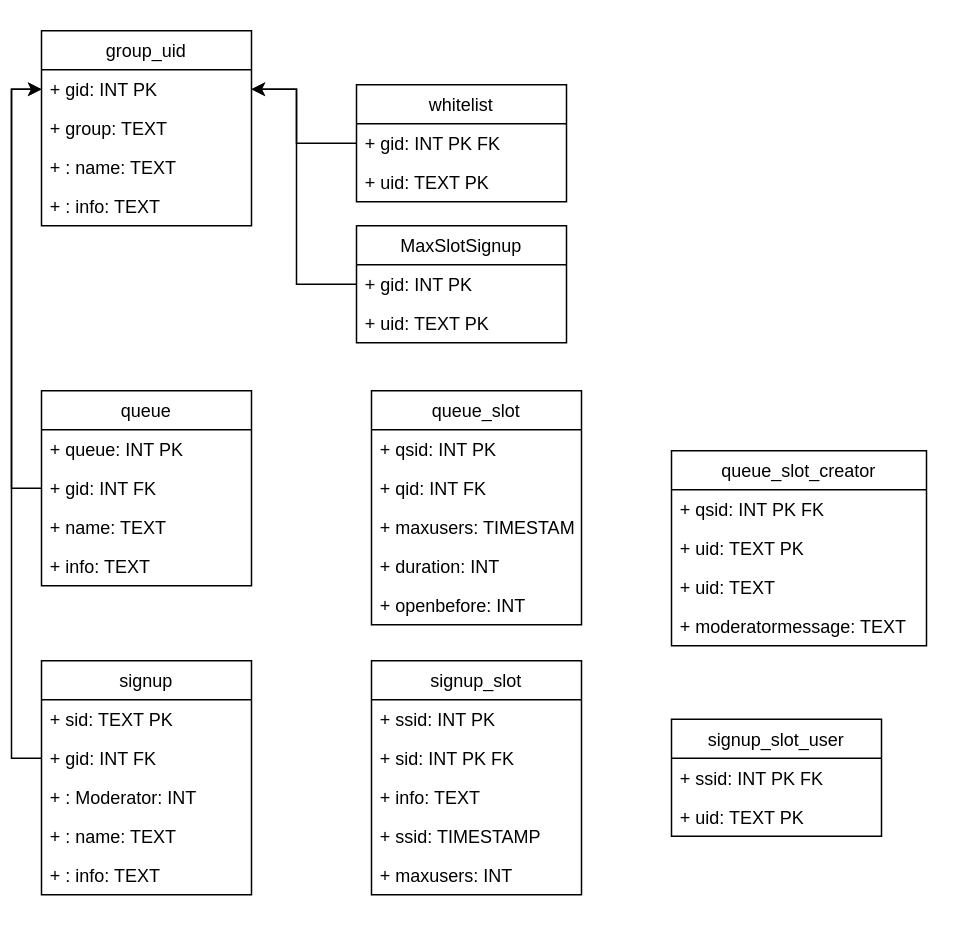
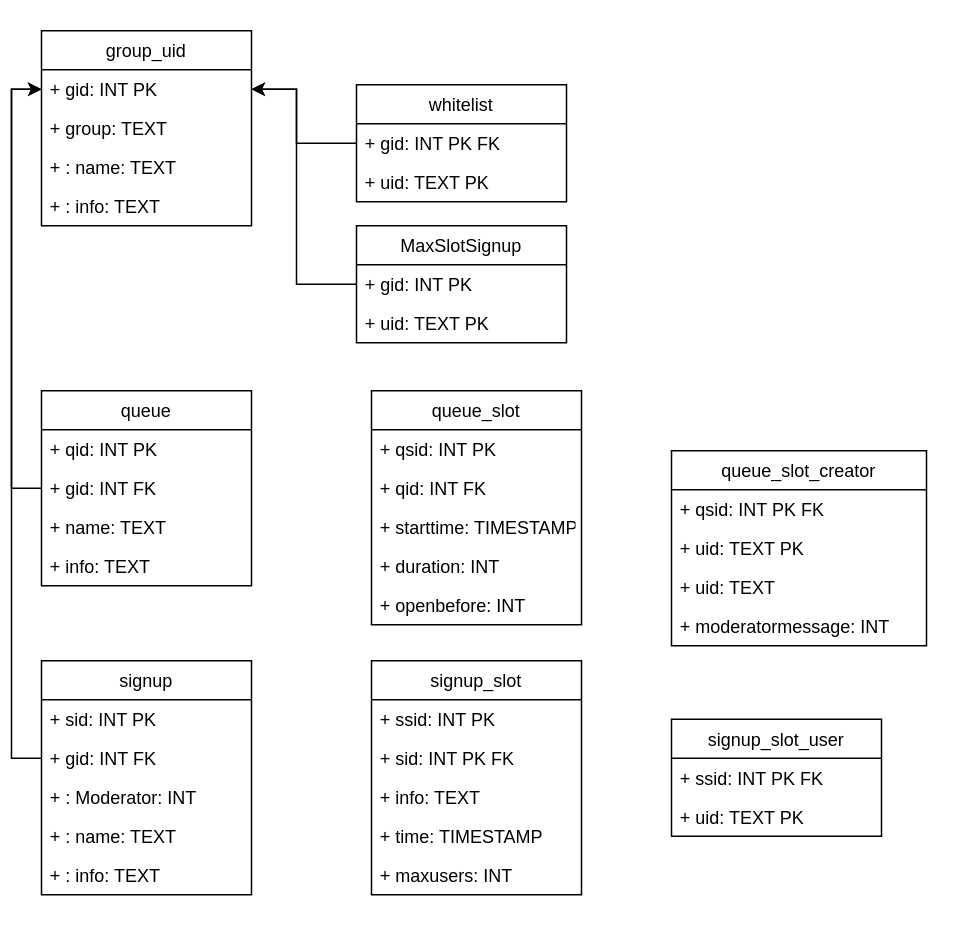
  <mxCell id="0" />
  <mxCell id="1" parent="0" />
  <mxCell id="2" value="MaxSlotSignup" style="swimlane;fontStyle=0;childLayout=stackLayout;horizontal=1;startSize=26;fillColor=none;horizontalStack=0;resizeParent=1;resizeParentMax=0;resizeLast=0;collapsible=1;marginBottom=0;" parent="1" vertex="1"><mxGeometry x="230" y="150" width="140" height="78" as="geometry" /></mxCell>
  <mxCell id="3" value="+ gid: INT PK" style="text;strokeColor=none;fillColor=none;align=left;verticalAlign=top;spacingLeft=4;spacingRight=4;overflow=hidden;rotatable=0;points=[[0,0.5],[1,0.5]];portConstraint=eastwest;" parent="2" vertex="1"><mxGeometry y="26" width="140" height="26" as="geometry" /></mxCell>
  <mxCell id="4" value="+ uid: TEXT PK" style="text;strokeColor=none;fillColor=none;align=left;verticalAlign=top;spacingLeft=4;spacingRight=4;overflow=hidden;rotatable=0;points=[[0,0.5],[1,0.5]];portConstraint=eastwest;" parent="2" vertex="1"><mxGeometry y="52" width="140" height="26" as="geometry" /></mxCell>
  <mxCell id="5" value="signup_slot_user" style="swimlane;fontStyle=0;childLayout=stackLayout;horizontal=1;startSize=26;fillColor=none;horizontalStack=0;resizeParent=1;resizeParentMax=0;resizeLast=0;collapsible=1;marginBottom=0;" parent="1" vertex="1"><mxGeometry x="440" y="479" width="140" height="78" as="geometry" /></mxCell>
  <mxCell id="6" value="+ ssid: INT PK FK" style="text;strokeColor=none;fillColor=none;align=left;verticalAlign=top;spacingLeft=4;spacingRight=4;overflow=hidden;rotatable=0;points=[[0,0.5],[1,0.5]];portConstraint=eastwest;" parent="5" vertex="1"><mxGeometry y="26" width="140" height="26" as="geometry" /></mxCell>
  <mxCell id="7" value="+ uid: TEXT PK" style="text;strokeColor=none;fillColor=none;align=left;verticalAlign=top;spacingLeft=4;spacingRight=4;overflow=hidden;rotatable=0;points=[[0,0.5],[1,0.5]];portConstraint=eastwest;" parent="5" vertex="1"><mxGeometry y="52" width="140" height="26" as="geometry" /></mxCell>
  <mxCell id="8" value="whitelist" style="swimlane;fontStyle=0;childLayout=stackLayout;horizontal=1;startSize=26;fillColor=none;horizontalStack=0;resizeParent=1;resizeParentMax=0;resizeLast=0;collapsible=1;marginBottom=0;" parent="1" vertex="1"><mxGeometry x="230" y="56" width="140" height="78" as="geometry" /></mxCell>
  <mxCell id="9" value="+ gid: INT PK FK" style="text;strokeColor=none;fillColor=none;align=left;verticalAlign=top;spacingLeft=4;spacingRight=4;overflow=hidden;rotatable=0;points=[[0,0.5],[1,0.5]];portConstraint=eastwest;" parent="8" vertex="1"><mxGeometry y="26" width="140" height="26" as="geometry" /></mxCell>
  <mxCell id="10" value="+ uid: TEXT PK" style="text;strokeColor=none;fillColor=none;align=left;verticalAlign=top;spacingLeft=4;spacingRight=4;overflow=hidden;rotatable=0;points=[[0,0.5],[1,0.5]];portConstraint=eastwest;" parent="8" vertex="1"><mxGeometry y="52" width="140" height="26" as="geometry" /></mxCell>
  <mxCell id="11" value="group_uid" style="swimlane;fontStyle=0;childLayout=stackLayout;horizontal=1;startSize=26;fillColor=none;horizontalStack=0;resizeParent=1;resizeParentMax=0;resizeLast=0;collapsible=1;marginBottom=0;" parent="1" vertex="1"><mxGeometry x="20" y="20" width="140" height="130" as="geometry" /></mxCell>
  <mxCell id="12" value="+ gid: INT PK" style="text;strokeColor=none;fillColor=none;align=left;verticalAlign=top;spacingLeft=4;spacingRight=4;overflow=hidden;rotatable=0;points=[[0,0.5],[1,0.5]];portConstraint=eastwest;" parent="11" vertex="1"><mxGeometry y="26" width="140" height="26" as="geometry" /></mxCell>
  <mxCell id="13" value="+ group: TEXT" style="text;strokeColor=none;fillColor=none;align=left;verticalAlign=top;spacingLeft=4;spacingRight=4;overflow=hidden;rotatable=0;points=[[0,0.5],[1,0.5]];portConstraint=eastwest;" parent="11" vertex="1"><mxGeometry y="52" width="140" height="26" as="geometry" /></mxCell>
  <mxCell id="14" value="+ : name: TEXT&#10;" style="text;strokeColor=none;fillColor=none;align=left;verticalAlign=top;spacingLeft=4;spacingRight=4;overflow=hidden;rotatable=0;points=[[0,0.5],[1,0.5]];portConstraint=eastwest;" parent="11" vertex="1"><mxGeometry y="78" width="140" height="26" as="geometry" /></mxCell>
  <mxCell id="15" value="+ : info: TEXT&#10;&#10;&#10;" style="text;strokeColor=none;fillColor=none;align=left;verticalAlign=top;spacingLeft=4;spacingRight=4;overflow=hidden;rotatable=0;points=[[0,0.5],[1,0.5]];portConstraint=eastwest;" parent="11" vertex="1"><mxGeometry y="104" width="140" height="26" as="geometry" /></mxCell>
  <mxCell id="16" value="signup" style="swimlane;fontStyle=0;childLayout=stackLayout;horizontal=1;startSize=26;fillColor=none;horizontalStack=0;resizeParent=1;resizeParentMax=0;resizeLast=0;collapsible=1;marginBottom=0;" parent="1" vertex="1"><mxGeometry x="20" y="440" width="140" height="156" as="geometry" /></mxCell>
- <mxCell id="17" value="+ sid: TEXT PK" style="text;strokeColor=none;fillColor=none;align=left;verticalAlign=top;spacingLeft=4;spacingRight=4;overflow=hidden;rotatable=0;points=[[0,0.5],[1,0.5]];portConstraint=eastwest;" parent="16" vertex="1"><mxGeometry y="26" width="140" height="26" as="geometry" /></mxCell>
+ <mxCell id="17" value="+ sid: INT PK" style="text;strokeColor=none;fillColor=none;align=left;verticalAlign=top;spacingLeft=4;spacingRight=4;overflow=hidden;rotatable=0;points=[[0,0.5],[1,0.5]];portConstraint=eastwest;" parent="16" vertex="1"><mxGeometry y="26" width="140" height="26" as="geometry" /></mxCell>
  <mxCell id="18" value="+ gid: INT FK" style="text;strokeColor=none;fillColor=none;align=left;verticalAlign=top;spacingLeft=4;spacingRight=4;overflow=hidden;rotatable=0;points=[[0,0.5],[1,0.5]];portConstraint=eastwest;" parent="16" vertex="1"><mxGeometry y="52" width="140" height="26" as="geometry" /></mxCell>
  <mxCell id="19" value="+ : Moderator: INT&#10;" style="text;strokeColor=none;fillColor=none;align=left;verticalAlign=top;spacingLeft=4;spacingRight=4;overflow=hidden;rotatable=0;points=[[0,0.5],[1,0.5]];portConstraint=eastwest;" parent="16" vertex="1"><mxGeometry y="78" width="140" height="26" as="geometry" /></mxCell>
  <mxCell id="20" value="+ : name: TEXT&#10;" style="text;strokeColor=none;fillColor=none;align=left;verticalAlign=top;spacingLeft=4;spacingRight=4;overflow=hidden;rotatable=0;points=[[0,0.5],[1,0.5]];portConstraint=eastwest;" parent="16" vertex="1"><mxGeometry y="104" width="140" height="26" as="geometry" /></mxCell>
  <mxCell id="21" value="+ : info: TEXT&#10;&#10;&#10;" style="text;strokeColor=none;fillColor=none;align=left;verticalAlign=top;spacingLeft=4;spacingRight=4;overflow=hidden;rotatable=0;points=[[0,0.5],[1,0.5]];portConstraint=eastwest;" parent="16" vertex="1"><mxGeometry y="130" width="140" height="26" as="geometry" /></mxCell>
  <mxCell id="22" value="signup_slot" style="swimlane;fontStyle=0;childLayout=stackLayout;horizontal=1;startSize=26;fillColor=none;horizontalStack=0;resizeParent=1;resizeParentMax=0;resizeLast=0;collapsible=1;marginBottom=0;" parent="1" vertex="1"><mxGeometry x="240" y="440" width="140" height="156" as="geometry" /></mxCell>
  <mxCell id="23" value="+ ssid: INT PK" style="text;strokeColor=none;fillColor=none;align=left;verticalAlign=top;spacingLeft=4;spacingRight=4;overflow=hidden;rotatable=0;points=[[0,0.5],[1,0.5]];portConstraint=eastwest;" parent="22" vertex="1"><mxGeometry y="26" width="140" height="26" as="geometry" /></mxCell>
  <mxCell id="24" value="+ sid: INT PK FK" style="text;strokeColor=none;fillColor=none;align=left;verticalAlign=top;spacingLeft=4;spacingRight=4;overflow=hidden;rotatable=0;points=[[0,0.5],[1,0.5]];portConstraint=eastwest;" parent="22" vertex="1"><mxGeometry y="52" width="140" height="26" as="geometry" /></mxCell>
  <mxCell id="25" value="+ info: TEXT" style="text;strokeColor=none;fillColor=none;align=left;verticalAlign=top;spacingLeft=4;spacingRight=4;overflow=hidden;rotatable=0;points=[[0,0.5],[1,0.5]];portConstraint=eastwest;" parent="22" vertex="1"><mxGeometry y="78" width="140" height="26" as="geometry" /></mxCell>
- <mxCell id="26" value="+ ssid: TIMESTAMP" style="text;strokeColor=none;fillColor=none;align=left;verticalAlign=top;spacingLeft=4;spacingRight=4;overflow=hidden;rotatable=0;points=[[0,0.5],[1,0.5]];portConstraint=eastwest;" parent="22" vertex="1"><mxGeometry y="104" width="140" height="26" as="geometry" /></mxCell>
+ <mxCell id="26" value="+ time: TIMESTAMP" style="text;strokeColor=none;fillColor=none;align=left;verticalAlign=top;spacingLeft=4;spacingRight=4;overflow=hidden;rotatable=0;points=[[0,0.5],[1,0.5]];portConstraint=eastwest;" parent="22" vertex="1"><mxGeometry y="104" width="140" height="26" as="geometry" /></mxCell>
  <mxCell id="27" value="+ maxusers: INT" style="text;strokeColor=none;fillColor=none;align=left;verticalAlign=top;spacingLeft=4;spacingRight=4;overflow=hidden;rotatable=0;points=[[0,0.5],[1,0.5]];portConstraint=eastwest;" parent="22" vertex="1"><mxGeometry y="130" width="140" height="26" as="geometry" /></mxCell>
  <mxCell id="28" value="queue" style="swimlane;fontStyle=0;childLayout=stackLayout;horizontal=1;startSize=26;fillColor=none;horizontalStack=0;resizeParent=1;resizeParentMax=0;resizeLast=0;collapsible=1;marginBottom=0;" parent="1" vertex="1"><mxGeometry x="20" y="260" width="140" height="130" as="geometry" /></mxCell>
- <mxCell id="29" value="+ queue: INT PK" style="text;strokeColor=none;fillColor=none;align=left;verticalAlign=top;spacingLeft=4;spacingRight=4;overflow=hidden;rotatable=0;points=[[0,0.5],[1,0.5]];portConstraint=eastwest;" parent="28" vertex="1"><mxGeometry y="26" width="140" height="26" as="geometry" /></mxCell>
+ <mxCell id="29" value="+ qid: INT PK" style="text;strokeColor=none;fillColor=none;align=left;verticalAlign=top;spacingLeft=4;spacingRight=4;overflow=hidden;rotatable=0;points=[[0,0.5],[1,0.5]];portConstraint=eastwest;" parent="28" vertex="1"><mxGeometry y="26" width="140" height="26" as="geometry" /></mxCell>
  <mxCell id="30" value="+ gid: INT FK" style="text;strokeColor=none;fillColor=none;align=left;verticalAlign=top;spacingLeft=4;spacingRight=4;overflow=hidden;rotatable=0;points=[[0,0.5],[1,0.5]];portConstraint=eastwest;" parent="28" vertex="1"><mxGeometry y="52" width="140" height="26" as="geometry" /></mxCell>
  <mxCell id="31" value="+ name: TEXT" style="text;strokeColor=none;fillColor=none;align=left;verticalAlign=top;spacingLeft=4;spacingRight=4;overflow=hidden;rotatable=0;points=[[0,0.5],[1,0.5]];portConstraint=eastwest;" parent="28" vertex="1"><mxGeometry y="78" width="140" height="26" as="geometry" /></mxCell>
  <mxCell id="32" value="+ info: TEXT" style="text;strokeColor=none;fillColor=none;align=left;verticalAlign=top;spacingLeft=4;spacingRight=4;overflow=hidden;rotatable=0;points=[[0,0.5],[1,0.5]];portConstraint=eastwest;" parent="28" vertex="1"><mxGeometry y="104" width="140" height="26" as="geometry" /></mxCell>
  <mxCell id="33" value="queue_slot" style="swimlane;fontStyle=0;childLayout=stackLayout;horizontal=1;startSize=26;fillColor=none;horizontalStack=0;resizeParent=1;resizeParentMax=0;resizeLast=0;collapsible=1;marginBottom=0;" parent="1" vertex="1"><mxGeometry x="240" y="260" width="140" height="156" as="geometry" /></mxCell>
  <mxCell id="34" value="+ qsid: INT PK" style="text;strokeColor=none;fillColor=none;align=left;verticalAlign=top;spacingLeft=4;spacingRight=4;overflow=hidden;rotatable=0;points=[[0,0.5],[1,0.5]];portConstraint=eastwest;" parent="33" vertex="1"><mxGeometry y="26" width="140" height="26" as="geometry" /></mxCell>
  <mxCell id="35" value="+ qid: INT FK" style="text;strokeColor=none;fillColor=none;align=left;verticalAlign=top;spacingLeft=4;spacingRight=4;overflow=hidden;rotatable=0;points=[[0,0.5],[1,0.5]];portConstraint=eastwest;" parent="33" vertex="1"><mxGeometry y="52" width="140" height="26" as="geometry" /></mxCell>
- <mxCell id="36" value="+ maxusers: TIMESTAMP" style="text;strokeColor=none;fillColor=none;align=left;verticalAlign=top;spacingLeft=4;spacingRight=4;overflow=hidden;rotatable=0;points=[[0,0.5],[1,0.5]];portConstraint=eastwest;" parent="33" vertex="1"><mxGeometry y="78" width="140" height="26" as="geometry" /></mxCell>
+ <mxCell id="36" value="+ starttime: TIMESTAMP" style="text;strokeColor=none;fillColor=none;align=left;verticalAlign=top;spacingLeft=4;spacingRight=4;overflow=hidden;rotatable=0;points=[[0,0.5],[1,0.5]];portConstraint=eastwest;" parent="33" vertex="1"><mxGeometry y="78" width="140" height="26" as="geometry" /></mxCell>
  <mxCell id="37" value="+ duration: INT" style="text;strokeColor=none;fillColor=none;align=left;verticalAlign=top;spacingLeft=4;spacingRight=4;overflow=hidden;rotatable=0;points=[[0,0.5],[1,0.5]];portConstraint=eastwest;" parent="33" vertex="1"><mxGeometry y="104" width="140" height="26" as="geometry" /></mxCell>
  <mxCell id="38" value="+ openbefore: INT" style="text;strokeColor=none;fillColor=none;align=left;verticalAlign=top;spacingLeft=4;spacingRight=4;overflow=hidden;rotatable=0;points=[[0,0.5],[1,0.5]];portConstraint=eastwest;" parent="33" vertex="1"><mxGeometry y="130" width="140" height="26" as="geometry" /></mxCell>
  <mxCell id="39" value="queue_slot_creator" style="swimlane;fontStyle=0;childLayout=stackLayout;horizontal=1;startSize=26;fillColor=none;horizontalStack=0;resizeParent=1;resizeParentMax=0;resizeLast=0;collapsible=1;marginBottom=0;" parent="1" vertex="1"><mxGeometry x="440" y="300" width="170" height="130" as="geometry" /></mxCell>
  <mxCell id="40" value="+ qsid: INT PK FK" style="text;strokeColor=none;fillColor=none;align=left;verticalAlign=top;spacingLeft=4;spacingRight=4;overflow=hidden;rotatable=0;points=[[0,0.5],[1,0.5]];portConstraint=eastwest;" parent="39" vertex="1"><mxGeometry y="26" width="170" height="26" as="geometry" /></mxCell>
  <mxCell id="41" value="+ uid: TEXT PK" style="text;strokeColor=none;fillColor=none;align=left;verticalAlign=top;spacingLeft=4;spacingRight=4;overflow=hidden;rotatable=0;points=[[0,0.5],[1,0.5]];portConstraint=eastwest;" parent="39" vertex="1"><mxGeometry y="52" width="170" height="26" as="geometry" /></mxCell>
  <mxCell id="42" value="+ uid: TEXT" style="text;strokeColor=none;fillColor=none;align=left;verticalAlign=top;spacingLeft=4;spacingRight=4;overflow=hidden;rotatable=0;points=[[0,0.5],[1,0.5]];portConstraint=eastwest;" parent="39" vertex="1"><mxGeometry y="78" width="170" height="26" as="geometry" /></mxCell>
- <mxCell id="43" value="+ moderatormessage: TEXT" style="text;strokeColor=none;fillColor=none;align=left;verticalAlign=top;spacingLeft=4;spacingRight=4;overflow=hidden;rotatable=0;points=[[0,0.5],[1,0.5]];portConstraint=eastwest;" parent="39" vertex="1"><mxGeometry y="104" width="170" height="26" as="geometry" /></mxCell>
+ <mxCell id="43" value="+ moderatormessage: INT" style="text;strokeColor=none;fillColor=none;align=left;verticalAlign=top;spacingLeft=4;spacingRight=4;overflow=hidden;rotatable=0;points=[[0,0.5],[1,0.5]];portConstraint=eastwest;" parent="39" vertex="1"><mxGeometry y="104" width="170" height="26" as="geometry" /></mxCell>
  <mxCell id="44" style="edgeStyle=orthogonalEdgeStyle;rounded=0;orthogonalLoop=1;jettySize=auto;html=1;exitX=0;exitY=0.5;exitDx=0;exitDy=0;entryX=1;entryY=0.5;entryDx=0;entryDy=0;" parent="1" source="9" target="12" edge="1"><mxGeometry relative="1" as="geometry"><Array as="points"><mxPoint x="190" y="95" /><mxPoint x="190" y="59" /></Array></mxGeometry></mxCell>
  <mxCell id="45" style="edgeStyle=orthogonalEdgeStyle;rounded=0;orthogonalLoop=1;jettySize=auto;html=1;entryX=1;entryY=0.5;entryDx=0;entryDy=0;" parent="1" source="2" target="12" edge="1"><mxGeometry relative="1" as="geometry"><mxPoint x="230" y="189" as="sourcePoint" /><mxPoint x="160" y="59" as="targetPoint" /><Array as="points"><mxPoint x="190" y="189" /><mxPoint x="190" y="59" /></Array></mxGeometry></mxCell>
  <mxCell id="46" style="edgeStyle=orthogonalEdgeStyle;rounded=0;orthogonalLoop=1;jettySize=auto;html=1;exitX=0;exitY=0.5;exitDx=0;exitDy=0;entryX=0;entryY=0.5;entryDx=0;entryDy=0;" parent="1" source="30" target="12" edge="1"><mxGeometry relative="1" as="geometry" /></mxCell>
  <mxCell id="47" style="edgeStyle=orthogonalEdgeStyle;rounded=0;orthogonalLoop=1;jettySize=auto;html=1;exitX=0;exitY=0.5;exitDx=0;exitDy=0;entryX=0;entryY=0.5;entryDx=0;entryDy=0;" parent="1" source="18" target="12" edge="1"><mxGeometry relative="1" as="geometry" /></mxCell>
